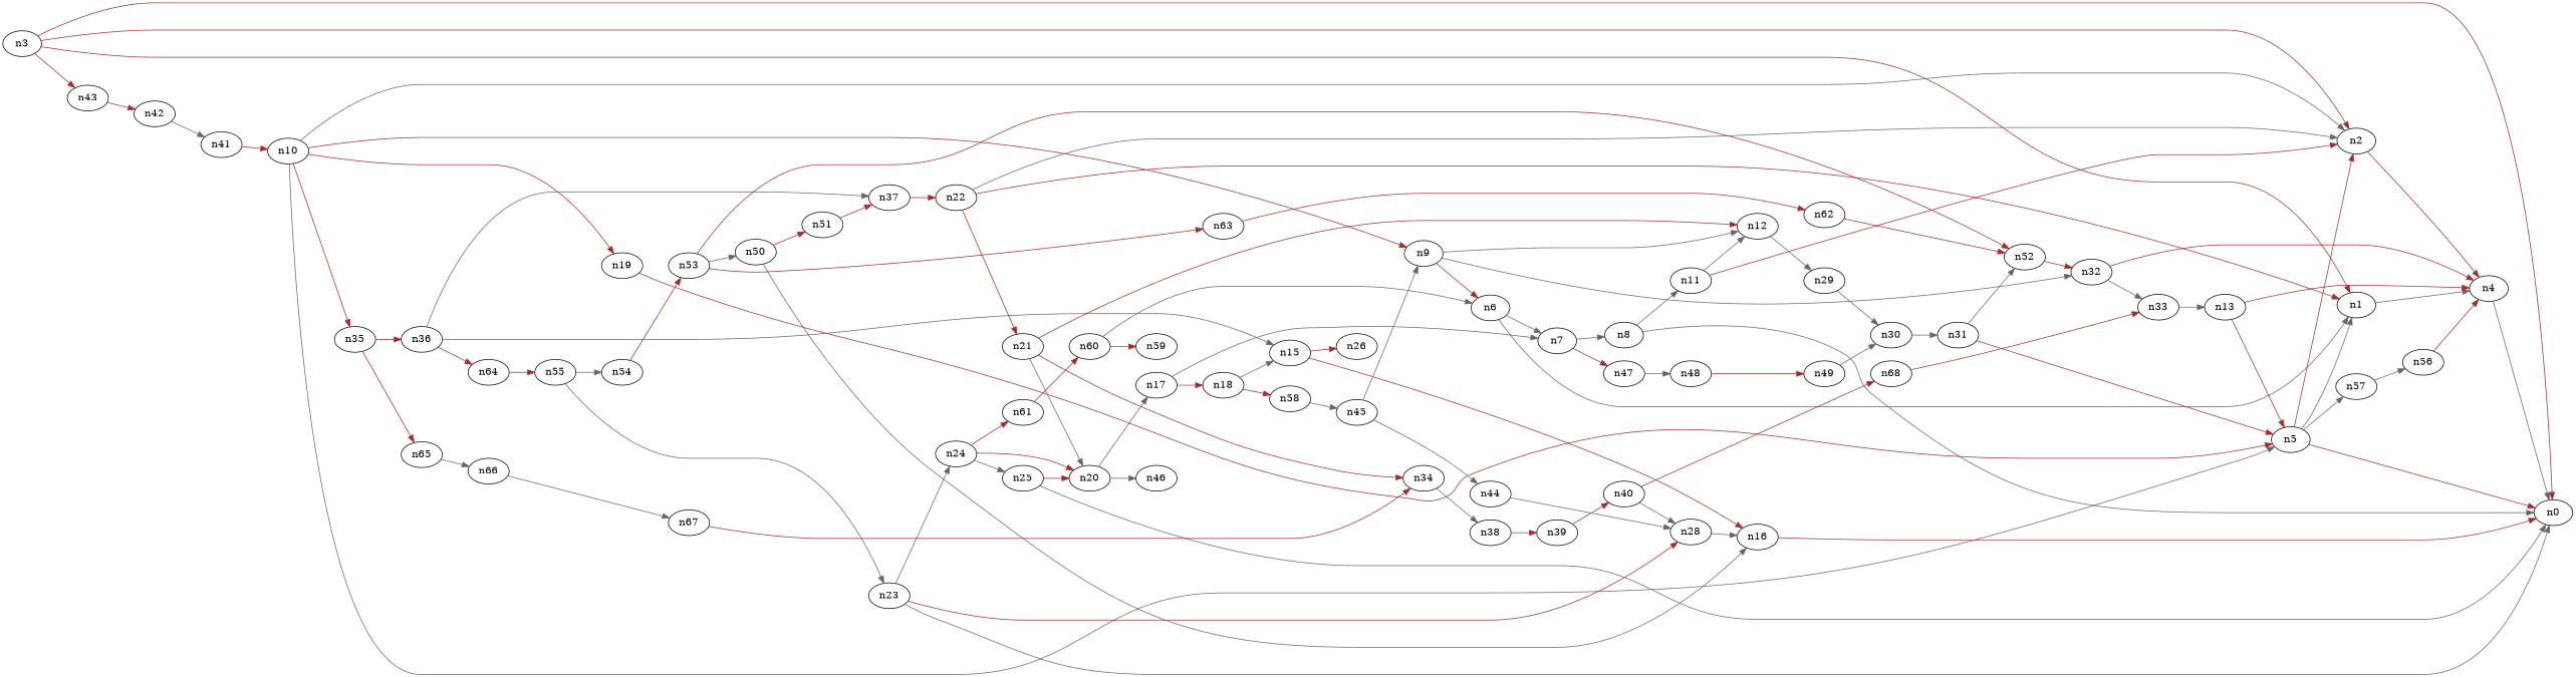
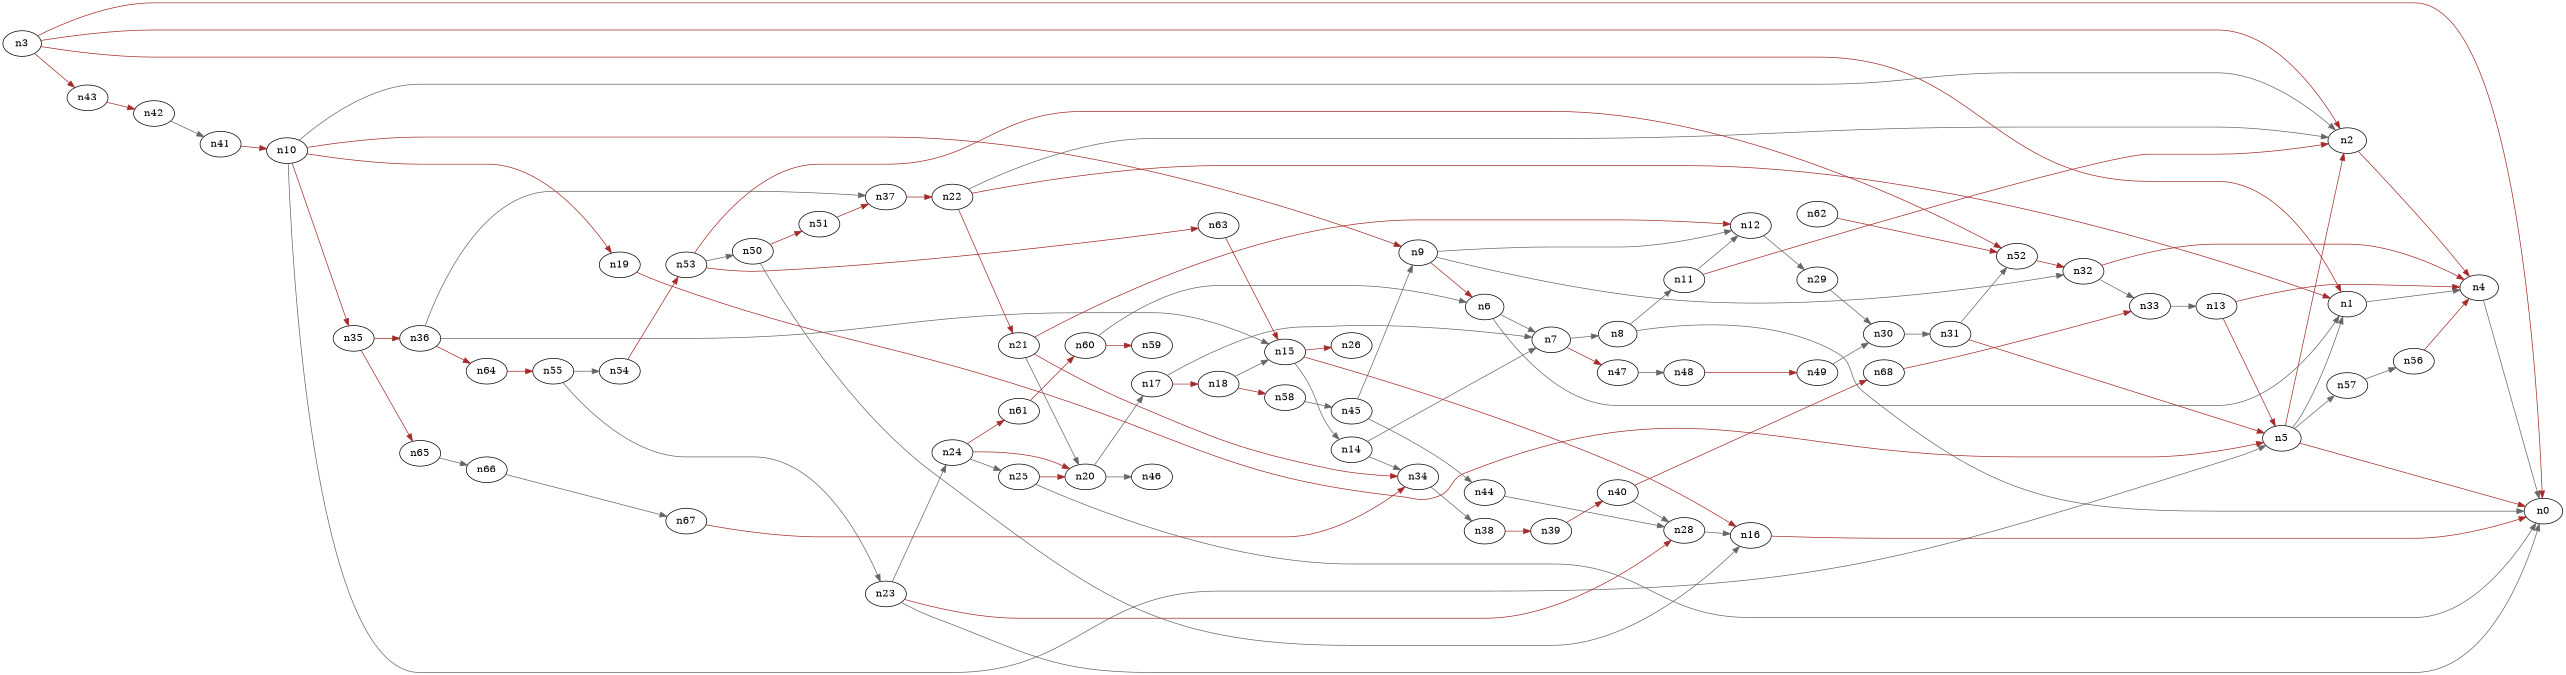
  digraph {
    rankdir=LR
    edge [color=brown]
    n1
    n4
    n0
    n2
    n3
    n43
    n42
    n41
    n5
    n57
    n56
    n6
    n7
    n8
    n47
    n11
    n48
    n12
    n49
    n29
    n9
    n32
    n33
    n30
    n13
    n10
    n19
    n35
    n36
    n65
    n15
    n37
    n64
    n66
    n31
+   n14
    n34
    n38
    n39
    n16
    n26
    n17
    n18
    n58
    n45
    n44
    n20
    n46
    n21
    n22
    n23
    n24
    n28
    n25
    n61
    n60
    n59
    n52
    n40
    n55
    n67
    n54
    n68
    n50
    n51
    n53
    n63
    n62
    n1 -> n4 [color=gray40]
    n4 -> n0 [color=gray40]
    n2 -> n4
    n3 -> n1
    n3 -> n0
    n3 -> n2
    n3 -> n43
    n43 -> n42
    n42 -> n41 [color=gray40]
    n41 -> n10
    n5 -> n1 [color=gray40]
    n5 -> n0
    n5 -> n2
    n5 -> n57 [color=gray40]
    n57 -> n56 [color=gray40]
    n56 -> n4
    n6 -> n1 [color=gray40]
    n6 -> n7 [color=gray40]
    n7 -> n8 [color=gray40]
    n7 -> n47
    n8 -> n0 [color=gray40]
    n8 -> n11 [color=gray40]
    n47 -> n48 [color=gray40]
    n11 -> n2
    n11 -> n12 [color=gray40]
    n48 -> n49
    n12 -> n29 [color=gray40]
    n49 -> n30 [color=gray40]
    n29 -> n30 [color=gray40]
    n9 -> n6
    n9 -> n12 [color=gray40]
    n9 -> n32 [color=gray40]
    n32 -> n4
    n32 -> n33 [color=gray40]
    n33 -> n13 [color=gray40]
    n30 -> n31 [color=gray40]
    n13 -> n4
    n13 -> n5
    n10 -> n2 [color=gray40]
    n10 -> n5 [color=gray40]
    n10 -> n9
    n10 -> n19
    n10 -> n35
    n19 -> n5
    n35 -> n36
    n35 -> n65
    n36 -> n15 [color=gray40]
    n36 -> n37 [color=gray40]
    n36 -> n64
    n65 -> n66 [color=gray40]
+   n15 -> n14 [color=gray40]
    n15 -> n16
    n15 -> n26
    n37 -> n22
    n64 -> n55
    n66 -> n67 [color=gray40]
    n31 -> n5
    n31 -> n52 [color=gray40]
+   n14 -> n7 [color=gray40]
+   n14 -> n34 [color=gray40]
    n34 -> n38 [color=gray40]
    n38 -> n39
    n39 -> n40
    n16 -> n0
    n17 -> n7 [color=gray40]
    n17 -> n18
    n18 -> n15 [color=gray40]
    n18 -> n58
    n58 -> n45 [color=gray40]
    n45 -> n9 [color=gray40]
    n45 -> n44 [color=gray40]
    n44 -> n28 [color=gray40]
    n20 -> n17 [color=gray40]
    n20 -> n46 [color=gray40]
    n21 -> n12
    n21 -> n34
    n21 -> n20 [color=gray40]
    n22 -> n1
    n22 -> n2 [color=gray40]
    n22 -> n21
    n23 -> n0 [color=gray40]
    n23 -> n24 [color=gray40]
    n23 -> n28
    n24 -> n20
    n24 -> n25 [color=gray40]
    n24 -> n61
    n28 -> n16 [color=gray40]
    n25 -> n0 [color=gray40]
    n25 -> n20
    n61 -> n60
    n60 -> n6 [color=gray40]
    n60 -> n59
    n52 -> n32
    n40 -> n28 [color=gray40]
    n40 -> n68
    n55 -> n23 [color=gray40]
    n55 -> n54 [color=gray40]
    n67 -> n34
    n54 -> n53
    n68 -> n33
    n50 -> n16 [color=gray40]
    n50 -> n51
    n51 -> n37
    n53 -> n52
    n53 -> n50 [color=gray40]
    n53 -> n63
-   n63 -> n62
+   n63 -> n15
    n62 -> n52
  }
